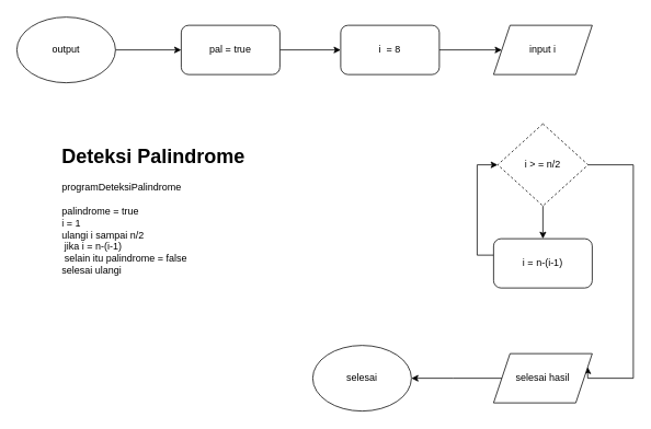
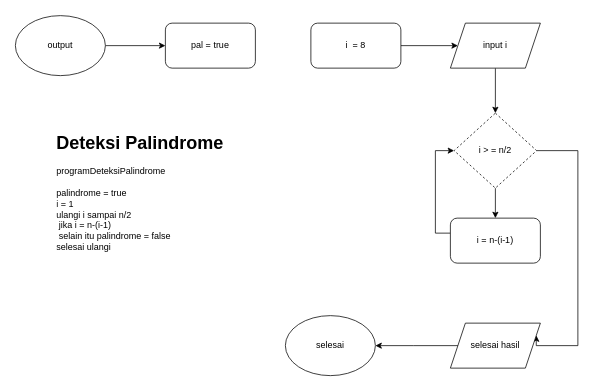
  <mxCell id="0" />
  <mxCell id="1" parent="0" />
  <mxCell id="2" style="edgeStyle=orthogonalEdgeStyle;rounded=0;orthogonalLoop=1;jettySize=auto;html=1;entryX=0;entryY=0.5;entryDx=0;entryDy=0;" edge="1" parent="1" source="3" target="6"><mxGeometry relative="1" as="geometry" /></mxCell>
  <mxCell id="3" value="output" style="ellipse;whiteSpace=wrap;html=1;" vertex="1" parent="1"><mxGeometry x="20" y="20" width="120" height="80" as="geometry" /></mxCell>
  <mxCell id="4" value="selesai" style="ellipse;whiteSpace=wrap;html=1;" vertex="1" parent="1"><mxGeometry x="380" y="420" width="120" height="80" as="geometry" /></mxCell>
- <mxCell id="5" style="edgeStyle=orthogonalEdgeStyle;rounded=0;orthogonalLoop=1;jettySize=auto;html=1;entryX=0;entryY=0.5;entryDx=0;entryDy=0;" edge="1" parent="1" source="6" target="9"><mxGeometry relative="1" as="geometry" /></mxCell>
  <mxCell id="6" value="pal = true" style="rounded=1;whiteSpace=wrap;html=1;" vertex="1" parent="1"><mxGeometry x="220" y="30" width="120" height="60" as="geometry" /></mxCell>
  <mxCell id="7" value="&lt;h1&gt;Deteksi Palindrome&lt;/h1&gt;&lt;div&gt;programDeteksiPalindrome&lt;/div&gt;&lt;div&gt;&lt;br&gt;&lt;/div&gt;&lt;div&gt;palindrome = true&lt;/div&gt;&lt;div&gt;i = 1&lt;/div&gt;&lt;div&gt;ulangi i sampai n/2&lt;/div&gt;&lt;div&gt;&amp;nbsp;jika i = n-(i-1)&lt;/div&gt;&lt;div&gt;&amp;nbsp;selain itu palindrome = false&lt;/div&gt;&lt;div&gt;selesai ulangi&lt;/div&gt;&lt;div&gt;&lt;br&gt;&lt;/div&gt;" style="text;html=1;strokeColor=none;fillColor=none;spacing=5;spacingTop=-20;whiteSpace=wrap;overflow=hidden;rounded=0;" vertex="1" parent="1"><mxGeometry x="70" y="170" width="240" height="280" as="geometry" /></mxCell>
  <mxCell id="8" style="edgeStyle=orthogonalEdgeStyle;rounded=0;orthogonalLoop=1;jettySize=auto;html=1;entryX=0;entryY=0.5;entryDx=0;entryDy=0;" edge="1" parent="1" source="9" target="11"><mxGeometry relative="1" as="geometry" /></mxCell>
  <mxCell id="9" value="i&amp;nbsp; = 8" style="rounded=1;whiteSpace=wrap;html=1;" vertex="1" parent="1"><mxGeometry x="414" y="30" width="120" height="60" as="geometry" /></mxCell>
+ <mxCell id="10" style="edgeStyle=orthogonalEdgeStyle;rounded=0;orthogonalLoop=1;jettySize=auto;html=1;entryX=0.5;entryY=0;entryDx=0;entryDy=0;" edge="1" parent="1" source="11" target="14"><mxGeometry relative="1" as="geometry" /></mxCell>
  <mxCell id="11" value="input i" style="shape=parallelogram;perimeter=parallelogramPerimeter;whiteSpace=wrap;html=1;fixedSize=1;" vertex="1" parent="1"><mxGeometry x="600" y="30" width="120" height="60" as="geometry" /></mxCell>
  <mxCell id="12" style="edgeStyle=orthogonalEdgeStyle;rounded=0;orthogonalLoop=1;jettySize=auto;html=1;entryX=0.5;entryY=0;entryDx=0;entryDy=0;" edge="1" parent="1" source="14" target="16"><mxGeometry relative="1" as="geometry" /></mxCell>
  <mxCell id="13" style="edgeStyle=orthogonalEdgeStyle;rounded=0;orthogonalLoop=1;jettySize=auto;html=1;entryX=1;entryY=0.25;entryDx=0;entryDy=0;" edge="1" parent="1" source="14" target="18"><mxGeometry relative="1" as="geometry"><Array as="points"><mxPoint x="770" y="200" /><mxPoint x="770" y="460" /><mxPoint x="715" y="460" /></Array></mxGeometry></mxCell>
  <mxCell id="14" value="i &amp;gt; = n/2" style="rhombus;whiteSpace=wrap;html=1;dashed=1;" vertex="1" parent="1"><mxGeometry x="605" y="150" width="110" height="100" as="geometry" /></mxCell>
  <mxCell id="15" style="edgeStyle=orthogonalEdgeStyle;rounded=0;orthogonalLoop=1;jettySize=auto;html=1;entryX=0;entryY=0.5;entryDx=0;entryDy=0;" edge="1" parent="1" source="16" target="14"><mxGeometry relative="1" as="geometry"><Array as="points"><mxPoint x="580" y="310" /><mxPoint x="580" y="200" /></Array></mxGeometry></mxCell>
  <mxCell id="16" value="i = n-(i-1)" style="rounded=1;whiteSpace=wrap;html=1;" vertex="1" parent="1"><mxGeometry x="600" y="290" width="120" height="60" as="geometry" /></mxCell>
  <mxCell id="17" style="edgeStyle=orthogonalEdgeStyle;rounded=0;orthogonalLoop=1;jettySize=auto;html=1;" edge="1" parent="1" source="18"><mxGeometry relative="1" as="geometry"><mxPoint x="500" y="460" as="targetPoint" /></mxGeometry></mxCell>
  <mxCell id="18" value="selesai hasil" style="shape=parallelogram;perimeter=parallelogramPerimeter;whiteSpace=wrap;html=1;fixedSize=1;" vertex="1" parent="1"><mxGeometry x="600" y="430" width="120" height="60" as="geometry" /></mxCell>
